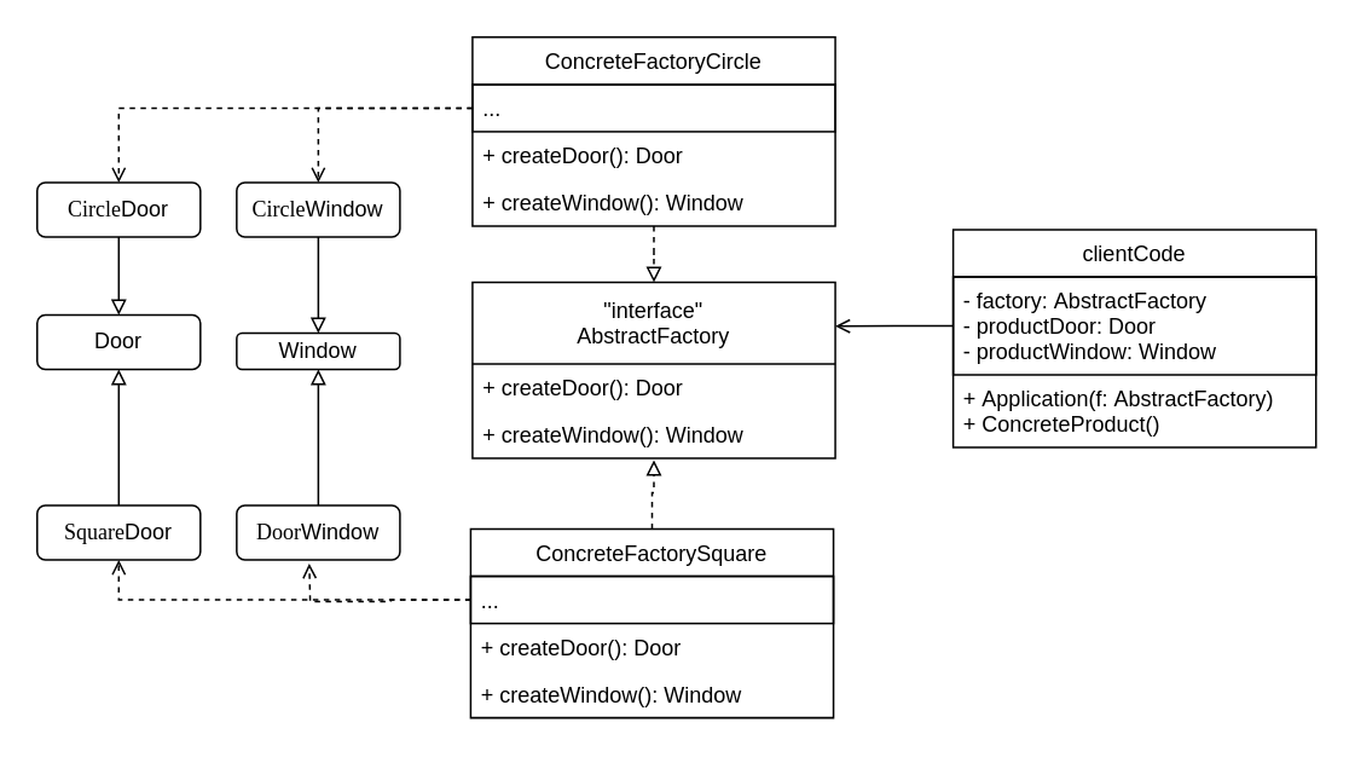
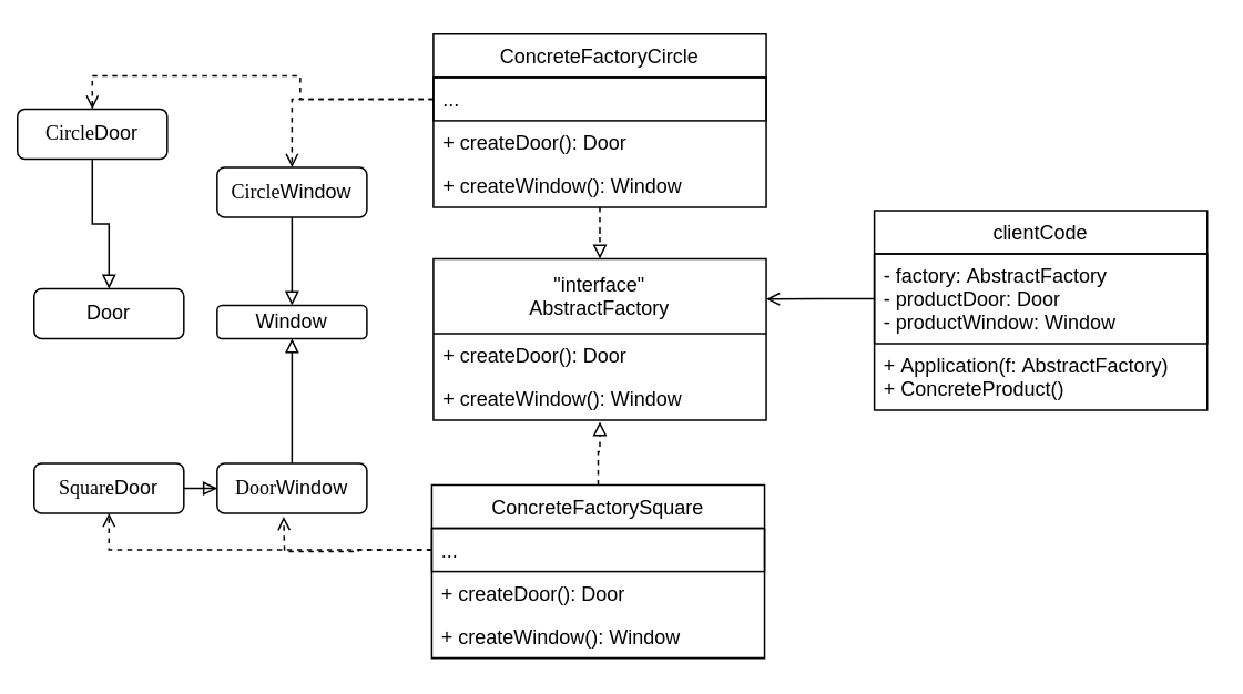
  <mxCell id="0" />
  <mxCell id="1" parent="0" />
  <mxCell id="2" style="edgeStyle=orthogonalEdgeStyle;rounded=0;orthogonalLoop=1;jettySize=auto;html=1;entryX=0.5;entryY=0;entryDx=0;entryDy=0;dashed=1;endArrow=block;endFill=0;" parent="1" source="3" target="12" edge="1"><mxGeometry relative="1" as="geometry" /></mxCell>
  <mxCell id="3" value="ConcreteFactoryСircle" style="swimlane;fontStyle=0;childLayout=stackLayout;horizontal=1;startSize=26;horizontalStack=0;resizeParent=1;resizeParentMax=0;resizeLast=0;collapsible=1;marginBottom=0;" parent="1" vertex="1"><mxGeometry x="260" y="20" width="200" height="104" as="geometry" /></mxCell>
  <mxCell id="4" value="..." style="text;strokeColor=#000000;fillColor=none;align=left;verticalAlign=top;spacingLeft=4;spacingRight=4;overflow=hidden;rotatable=0;points=[[0,0.5],[1,0.5]];portConstraint=eastwest;" parent="3" vertex="1"><mxGeometry y="26" width="200" height="26" as="geometry" /></mxCell>
  <mxCell id="5" value="+ createDoor(): Door" style="text;strokeColor=none;fillColor=none;align=left;verticalAlign=top;spacingLeft=4;spacingRight=4;overflow=hidden;rotatable=0;points=[[0,0.5],[1,0.5]];portConstraint=eastwest;" parent="3" vertex="1"><mxGeometry y="52" width="200" height="26" as="geometry" /></mxCell>
  <mxCell id="6" value="+ createWindow(): Window" style="text;strokeColor=none;fillColor=none;align=left;verticalAlign=top;spacingLeft=4;spacingRight=4;overflow=hidden;rotatable=0;points=[[0,0.5],[1,0.5]];portConstraint=eastwest;" parent="3" vertex="1"><mxGeometry y="78" width="200" height="26" as="geometry" /></mxCell>
  <mxCell id="7" style="edgeStyle=orthogonalEdgeStyle;rounded=0;orthogonalLoop=1;jettySize=auto;html=1;entryX=0.5;entryY=1.038;entryDx=0;entryDy=0;entryPerimeter=0;dashed=1;endArrow=block;endFill=0;" parent="1" source="8" target="14" edge="1"><mxGeometry relative="1" as="geometry" /></mxCell>
  <mxCell id="8" value="ConcreteFactorySquare" style="swimlane;fontStyle=0;childLayout=stackLayout;horizontal=1;startSize=26;horizontalStack=0;resizeParent=1;resizeParentMax=0;resizeLast=0;collapsible=1;marginBottom=0;" parent="1" vertex="1"><mxGeometry x="259" y="291" width="200" height="104" as="geometry" /></mxCell>
  <mxCell id="9" value="..." style="text;strokeColor=#000000;fillColor=none;align=left;verticalAlign=top;spacingLeft=4;spacingRight=4;overflow=hidden;rotatable=0;points=[[0,0.5],[1,0.5]];portConstraint=eastwest;" parent="8" vertex="1"><mxGeometry y="26" width="200" height="26" as="geometry" /></mxCell>
  <mxCell id="10" value="+ createDoor(): Door" style="text;strokeColor=none;fillColor=none;align=left;verticalAlign=top;spacingLeft=4;spacingRight=4;overflow=hidden;rotatable=0;points=[[0,0.5],[1,0.5]];portConstraint=eastwest;" parent="8" vertex="1"><mxGeometry y="52" width="200" height="26" as="geometry" /></mxCell>
  <mxCell id="11" value="+ createWindow(): Window" style="text;strokeColor=none;fillColor=none;align=left;verticalAlign=top;spacingLeft=4;spacingRight=4;overflow=hidden;rotatable=0;points=[[0,0.5],[1,0.5]];portConstraint=eastwest;" parent="8" vertex="1"><mxGeometry y="78" width="200" height="26" as="geometry" /></mxCell>
  <mxCell id="12" value="&quot;interface&quot;&#10;AbstractFactory" style="swimlane;fontStyle=0;childLayout=stackLayout;horizontal=1;startSize=45;horizontalStack=0;resizeParent=1;resizeParentMax=0;resizeLast=0;collapsible=1;marginBottom=0;" parent="1" vertex="1"><mxGeometry x="260" y="155" width="200" height="97" as="geometry" /></mxCell>
  <mxCell id="13" value="+ createDoor(): Door" style="text;strokeColor=none;fillColor=none;align=left;verticalAlign=top;spacingLeft=4;spacingRight=4;overflow=hidden;rotatable=0;points=[[0,0.5],[1,0.5]];portConstraint=eastwest;" parent="12" vertex="1"><mxGeometry y="45" width="200" height="26" as="geometry" /></mxCell>
  <mxCell id="14" value="+ createWindow(): Window" style="text;strokeColor=none;fillColor=none;align=left;verticalAlign=top;spacingLeft=4;spacingRight=4;overflow=hidden;rotatable=0;points=[[0,0.5],[1,0.5]];portConstraint=eastwest;" parent="12" vertex="1"><mxGeometry y="71" width="200" height="26" as="geometry" /></mxCell>
  <mxCell id="15" value="clientCode" style="swimlane;fontStyle=0;childLayout=stackLayout;horizontal=1;startSize=26;horizontalStack=0;resizeParent=1;resizeParentMax=0;resizeLast=0;collapsible=1;marginBottom=0;" parent="1" vertex="1"><mxGeometry x="525" y="126" width="200" height="120" as="geometry" /></mxCell>
  <mxCell id="16" value="- factory: AbstractFactory&#10;- productDoor: Door&#10;- productWindow: Window" style="text;strokeColor=#000000;fillColor=none;align=left;verticalAlign=top;spacingLeft=4;spacingRight=4;overflow=hidden;rotatable=0;points=[[0,0.5],[1,0.5]];portConstraint=eastwest;" parent="15" vertex="1"><mxGeometry y="26" width="200" height="54" as="geometry" /></mxCell>
  <mxCell id="17" value="+ Application(f: AbstractFactory)&#10;+ ConcreteProduct()" style="text;strokeColor=none;fillColor=none;align=left;verticalAlign=top;spacingLeft=4;spacingRight=4;overflow=hidden;rotatable=0;points=[[0,0.5],[1,0.5]];portConstraint=eastwest;" parent="15" vertex="1"><mxGeometry y="80" width="200" height="40" as="geometry" /></mxCell>
  <mxCell id="18" style="edgeStyle=orthogonalEdgeStyle;rounded=0;orthogonalLoop=1;jettySize=auto;html=1;entryX=1;entryY=0.25;entryDx=0;entryDy=0;endArrow=open;endFill=0;" parent="1" source="16" target="12" edge="1"><mxGeometry relative="1" as="geometry" /></mxCell>
  <mxCell id="19" style="edgeStyle=orthogonalEdgeStyle;rounded=0;orthogonalLoop=1;jettySize=auto;html=1;entryX=0.5;entryY=0;entryDx=0;entryDy=0;endArrow=block;endFill=0;" parent="1" source="20" target="27" edge="1"><mxGeometry relative="1" as="geometry" /></mxCell>
- <mxCell id="20" value="&lt;span style=&quot;background-color: rgb(255 , 255 , 255)&quot;&gt;&lt;span style=&quot;font-family: &amp;#34;jetbrains mono&amp;#34;&quot;&gt;Сircle&lt;/span&gt;&lt;/span&gt;&lt;span style=&quot;text-align: left&quot;&gt;Door&lt;/span&gt;" style="rounded=1;whiteSpace=wrap;html=1;strokeColor=#000000;" parent="1" vertex="1"><mxGeometry x="20" y="100" width="90" height="30" as="geometry" /></mxCell>
+ <mxCell id="20" value="&lt;span style=&quot;background-color: rgb(255 , 255 , 255)&quot;&gt;&lt;span style=&quot;font-family: &amp;#34;jetbrains mono&amp;#34;&quot;&gt;Сircle&lt;/span&gt;&lt;/span&gt;&lt;span style=&quot;text-align: left&quot;&gt;Door&lt;/span&gt;" style="rounded=1;whiteSpace=wrap;html=1;strokeColor=#000000;" parent="1" vertex="1"><mxGeometry x="10" y="65" width="90" height="30" as="geometry" /></mxCell>
  <mxCell id="21" style="edgeStyle=orthogonalEdgeStyle;rounded=0;orthogonalLoop=1;jettySize=auto;html=1;entryX=0.5;entryY=0;entryDx=0;entryDy=0;endArrow=block;endFill=0;" parent="1" source="22" target="28" edge="1"><mxGeometry relative="1" as="geometry" /></mxCell>
  <mxCell id="22" value="&lt;span style=&quot;background-color: rgb(255 , 255 , 255)&quot;&gt;&lt;span style=&quot;font-family: &amp;#34;jetbrains mono&amp;#34;&quot;&gt;Сircle&lt;/span&gt;&lt;/span&gt;&lt;span style=&quot;text-align: left&quot;&gt;Window&lt;/span&gt;" style="rounded=1;whiteSpace=wrap;html=1;strokeColor=#000000;" parent="1" vertex="1"><mxGeometry x="130" y="100" width="90" height="30" as="geometry" /></mxCell>
- <mxCell id="23" style="edgeStyle=orthogonalEdgeStyle;rounded=0;orthogonalLoop=1;jettySize=auto;html=1;entryX=0.5;entryY=1;entryDx=0;entryDy=0;endArrow=block;endFill=0;" parent="1" source="24" target="27" edge="1"><mxGeometry relative="1" as="geometry" /></mxCell>
+ <mxCell id="23" style="edgeStyle=orthogonalEdgeStyle;rounded=0;orthogonalLoop=1;jettySize=auto;html=1;endArrow=block;endFill=0;" parent="1" source="24" target="26" edge="1"><mxGeometry relative="1" as="geometry" /></mxCell>
  <mxCell id="24" value="&lt;span style=&quot;background-color: rgb(255 , 255 , 255)&quot;&gt;&lt;span style=&quot;font-family: &amp;#34;jetbrains mono&amp;#34;&quot;&gt;Square&lt;/span&gt;&lt;/span&gt;&lt;span style=&quot;text-align: left&quot;&gt;Door&lt;/span&gt;" style="rounded=1;whiteSpace=wrap;html=1;strokeColor=#000000;" parent="1" vertex="1"><mxGeometry x="20" y="278" width="90" height="30" as="geometry" /></mxCell>
  <mxCell id="25" style="edgeStyle=orthogonalEdgeStyle;rounded=0;orthogonalLoop=1;jettySize=auto;html=1;endArrow=block;endFill=0;" parent="1" source="26" target="28" edge="1"><mxGeometry relative="1" as="geometry" /></mxCell>
  <mxCell id="26" value="&lt;span style=&quot;background-color: rgb(255 , 255 , 255)&quot;&gt;&lt;span style=&quot;font-family: &amp;#34;jetbrains mono&amp;#34;&quot;&gt;Door&lt;/span&gt;&lt;/span&gt;&lt;span style=&quot;text-align: left&quot;&gt;Window&lt;/span&gt;" style="rounded=1;whiteSpace=wrap;html=1;strokeColor=#000000;" parent="1" vertex="1"><mxGeometry x="130" y="278" width="90" height="30" as="geometry" /></mxCell>
  <mxCell id="27" value="&lt;span style=&quot;text-align: left&quot;&gt;Door&lt;/span&gt;" style="rounded=1;whiteSpace=wrap;html=1;strokeColor=#000000;" parent="1" vertex="1"><mxGeometry x="20" y="173" width="90" height="30" as="geometry" /></mxCell>
  <mxCell id="28" value="&lt;span style=&quot;text-align: left&quot;&gt;Window&lt;/span&gt;" style="rounded=1;whiteSpace=wrap;html=1;strokeColor=#000000;" parent="1" vertex="1"><mxGeometry x="130" y="183" width="90" height="20" as="geometry" /></mxCell>
  <mxCell id="29" style="edgeStyle=orthogonalEdgeStyle;rounded=0;orthogonalLoop=1;jettySize=auto;html=1;entryX=0.5;entryY=0;entryDx=0;entryDy=0;endArrow=open;endFill=0;dashed=1;" parent="1" source="4" target="20" edge="1"><mxGeometry relative="1" as="geometry" /></mxCell>
  <mxCell id="30" style="edgeStyle=orthogonalEdgeStyle;rounded=0;orthogonalLoop=1;jettySize=auto;html=1;entryX=0.5;entryY=0;entryDx=0;entryDy=0;dashed=1;endArrow=open;endFill=0;" parent="1" source="4" target="22" edge="1"><mxGeometry relative="1" as="geometry" /></mxCell>
  <mxCell id="31" style="edgeStyle=orthogonalEdgeStyle;rounded=0;orthogonalLoop=1;jettySize=auto;html=1;entryX=0.5;entryY=1;entryDx=0;entryDy=0;dashed=1;endArrow=open;endFill=0;" parent="1" source="9" target="24" edge="1"><mxGeometry relative="1" as="geometry" /></mxCell>
  <mxCell id="32" style="edgeStyle=orthogonalEdgeStyle;rounded=0;orthogonalLoop=1;jettySize=auto;html=1;dashed=1;endArrow=open;endFill=0;" parent="1" source="9" edge="1"><mxGeometry relative="1" as="geometry"><mxPoint x="170" y="310" as="targetPoint" /></mxGeometry></mxCell>
